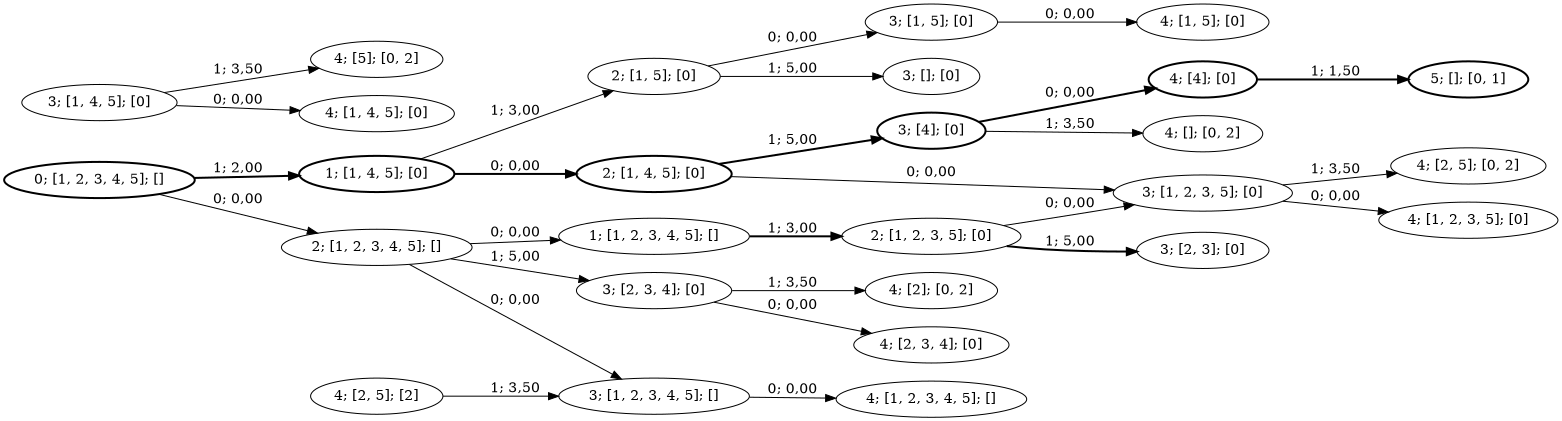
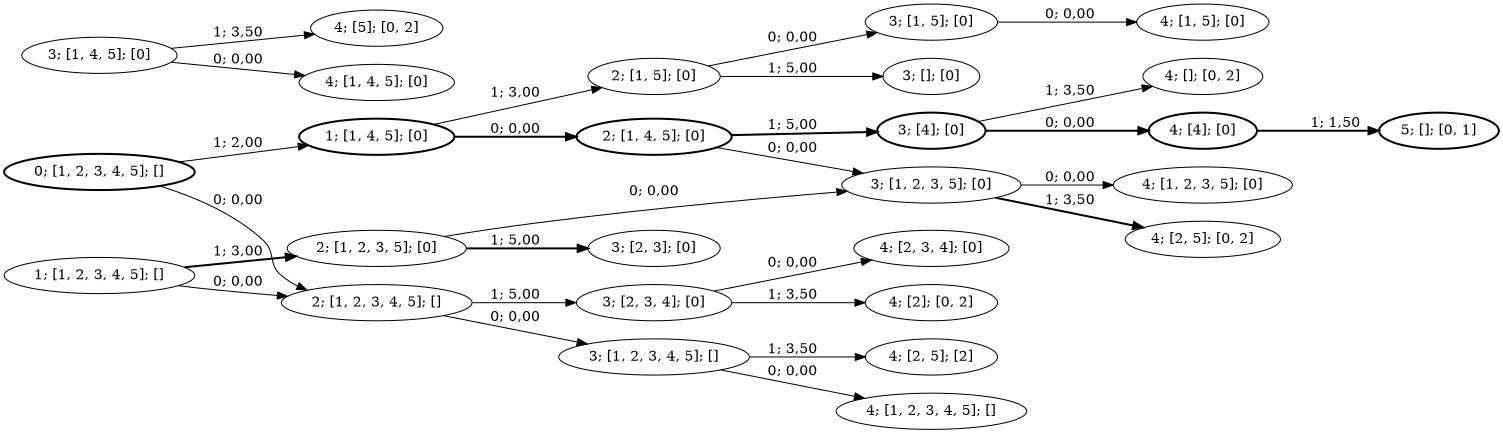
  strict digraph {
    rankdir=LR
    node [style=solid]
    edge [style=solid]
    n1 [label="4; [4]; [0]" style=bold]
    n2 [label="5; []; [0, 1]" style=bold]
    n3 [label="3; []; [0]"]
    n4 [label="4; [2]; [0, 2]"]
    n5 [label="4; []; [0, 2]"]
    n6 [label="0; [1, 2, 3, 4, 5]; []" style=bold]
    n7 [label="1; [1, 4, 5]; [0]" style=bold]
    n8 [label="2; [1, 2, 3, 4, 5]; []"]
    n9 [label="1; [1, 2, 3, 4, 5]; []"]
    n10 [label="2; [1, 2, 3, 5]; [0]"]
    n11 [label="2; [1, 4, 5]; [0]" style=bold]
    n12 [label="2; [1, 5]; [0]"]
    n13 [label="3; [1, 2, 3, 4, 5]; []"]
    n14 [label="3; [2, 3, 4]; [0]"]
    n15 [label="3; [1, 2, 3, 5]; [0]"]
    n16 [label="3; [2, 3]; [0]"]
    n17 [label="4; [1, 2, 3, 4, 5]; []"]
    n18 [label="4; [2, 5]; [2]"]
    n19 [label="4; [2, 3, 4]; [0]"]
    n20 [label="4; [1, 2, 3, 5]; [0]"]
    n21 [label="4; [2, 5]; [0, 2]"]
    n22 [label="4; [5]; [0, 2]"]
    n23 [label="3; [4]; [0]" style=bold]
    n24 [label="3; [1, 5]; [0]"]
    n25 [label="3; [1, 4, 5]; [0]"]
    n26 [label="4; [1, 4, 5]; [0]"]
    n27 [label="4; [1, 5]; [0]"]
    n1 -> n2 [label="1; 1,50" style=bold]
-   n6 -> n7 [label="1; 2,00" style=bold]
+   n6 -> n7 [label="1; 2,00"]
    n6 -> n8 [label="0; 0,00"]
    n7 -> n11 [label="0; 0,00" style=bold]
    n7 -> n12 [label="1; 3,00"]
    n8 -> n13 [label="0; 0,00"]
    n8 -> n14 [label="1; 5,00"]
-   n8 -> n9 [label="0; 0,00"]
+   n9 -> n8 [label="0; 0,00"]
    n9 -> n10 [label="1; 3,00" style=bold]
    n10 -> n15 [label="0; 0,00"]
    n10 -> n16 [label="1; 5,00" style=bold]
    n11 -> n15 [label="0; 0,00"]
    n11 -> n23 [label="1; 5,00" style=bold]
    n12 -> n3 [label="1; 5,00"]
    n12 -> n24 [label="0; 0,00"]
    n13 -> n17 [label="0; 0,00"]
-   n18 -> n13 [label="1; 3,50"]
+   n13 -> n18 [label="1; 3,50"]
    n14 -> n4 [label="1; 3,50"]
    n14 -> n19 [label="0; 0,00"]
    n15 -> n20 [label="0; 0,00"]
-   n15 -> n21 [label="1; 3,50"]
+   n15 -> n21 [label="1; 3,50" style=bold]
    n23 -> n1 [label="0; 0,00" style=bold]
    n23 -> n5 [label="1; 3,50"]
    n24 -> n27 [label="0; 0,00"]
    n25 -> n22 [label="1; 3,50"]
    n25 -> n26 [label="0; 0,00"]
  }
